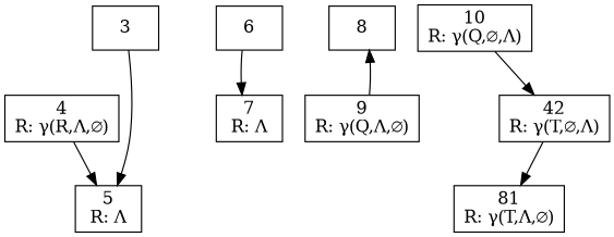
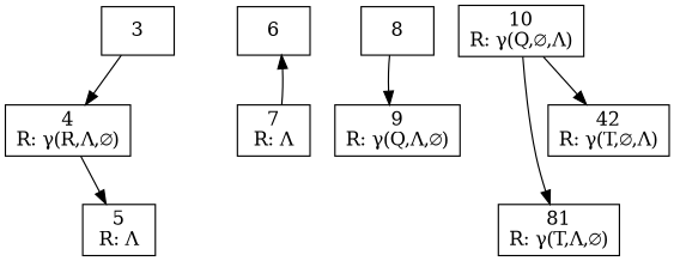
  digraph {
    node [shape=rect]
    n1 [label="3\n"]
    n2 [label="4\nR: γ(R,Λ,∅)"]
    n3 [label="5\nR: Λ"]
    n4 [label="6\n"]
    n5 [label="7\nR: Λ"]
    n6 [label="8\n"]
    n7 [label="9\nR: γ(Q,Λ,∅)"]
    n8 [label="10\nR: γ(Q,∅,Λ)"]
    n9 [label="81\nR: γ(T,Λ,∅)"]
    n10 [label="42\nR: γ(T,∅,Λ)"]
-   n1 -> n3
+   n1 -> n2
    n2 -> n3
-   n4 -> n5
-   n7 -> n6
-   n10 -> n9
+   n5 -> n4
+   n6 -> n7
+   n8 -> n9
    n8 -> n10
  }
